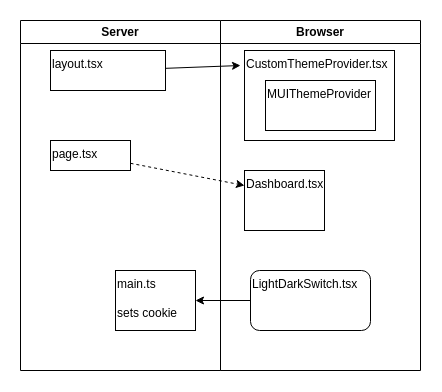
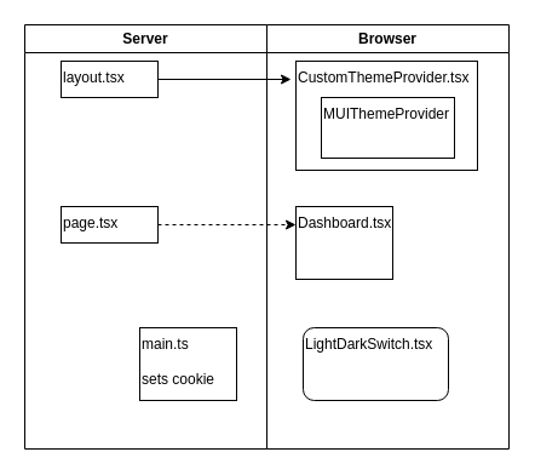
  <mxCell id="0" />
  <mxCell id="1" parent="0" />
  <mxCell id="2" value="Browser" style="swimlane;whiteSpace=wrap;html=1;" parent="1" vertex="1"><mxGeometry x="220" y="20" width="200" height="350" as="geometry" /></mxCell>
  <mxCell id="3" value="CustomThemeProvider.tsx" style="rounded=0;whiteSpace=wrap;html=1;align=left;verticalAlign=top;" vertex="1" parent="2"><mxGeometry x="24" y="30" width="150" height="90" as="geometry" /></mxCell>
  <mxCell id="4" value="MUIThemeProvider" style="rounded=0;whiteSpace=wrap;html=1;align=left;verticalAlign=top;" vertex="1" parent="2"><mxGeometry x="45" y="60" width="110" height="50" as="geometry" /></mxCell>
  <mxCell id="5" value="Dashboard.tsx" style="rounded=0;whiteSpace=wrap;html=1;align=left;verticalAlign=top;" vertex="1" parent="2"><mxGeometry x="24" y="150" width="80" height="60" as="geometry" /></mxCell>
  <mxCell id="6" value="LightDarkSwitch.tsx" style="whiteSpace=wrap;html=1;align=left;verticalAlign=top;rounded=1;" vertex="1" parent="2"><mxGeometry x="30" y="250" width="120" height="60" as="geometry" /></mxCell>
  <mxCell id="7" value="Server" style="swimlane;whiteSpace=wrap;html=1;" parent="1" vertex="1"><mxGeometry x="20" y="20" width="200" height="350" as="geometry" /></mxCell>
  <mxCell id="8" value="main.ts&lt;br&gt;&lt;br&gt;sets cookie" style="rounded=0;whiteSpace=wrap;html=1;align=left;verticalAlign=top;" vertex="1" parent="7"><mxGeometry x="95" y="250" width="80" height="60" as="geometry" /></mxCell>
- <mxCell id="9" value="layout.tsx" style="rounded=0;whiteSpace=wrap;html=1;align=left;verticalAlign=top;" vertex="1" parent="7"><mxGeometry x="30" y="30" width="115" height="40" as="geometry" /></mxCell>
- <mxCell id="10" value="page.tsx" style="rounded=0;whiteSpace=wrap;html=1;align=left;verticalAlign=top;" vertex="1" parent="7"><mxGeometry x="30" y="120" width="80" height="30" as="geometry" /></mxCell>
+ <mxCell id="9" value="layout.tsx" style="rounded=0;whiteSpace=wrap;html=1;align=left;verticalAlign=top;" vertex="1" parent="7"><mxGeometry x="30" y="30" width="80" height="30" as="geometry" /></mxCell>
+ <mxCell id="10" value="page.tsx" style="rounded=0;whiteSpace=wrap;html=1;align=left;verticalAlign=top;" vertex="1" parent="7"><mxGeometry x="30" y="150" width="80" height="30" as="geometry" /></mxCell>
  <mxCell id="11" style="edgeStyle=none;html=1;" edge="1" parent="1" source="9"><mxGeometry relative="1" as="geometry"><mxPoint x="240" y="65" as="targetPoint" /></mxGeometry></mxCell>
- <mxCell id="12" style="edgeStyle=none;html=1;entryX=1;entryY=0.5;entryDx=0;entryDy=0;" edge="1" parent="1" source="6" target="8"><mxGeometry relative="1" as="geometry" /></mxCell>
  <mxCell id="13" style="edgeStyle=none;html=1;entryX=0;entryY=0.25;entryDx=0;entryDy=0;dashed=1;" edge="1" parent="1" source="10" target="5"><mxGeometry relative="1" as="geometry" /></mxCell>
